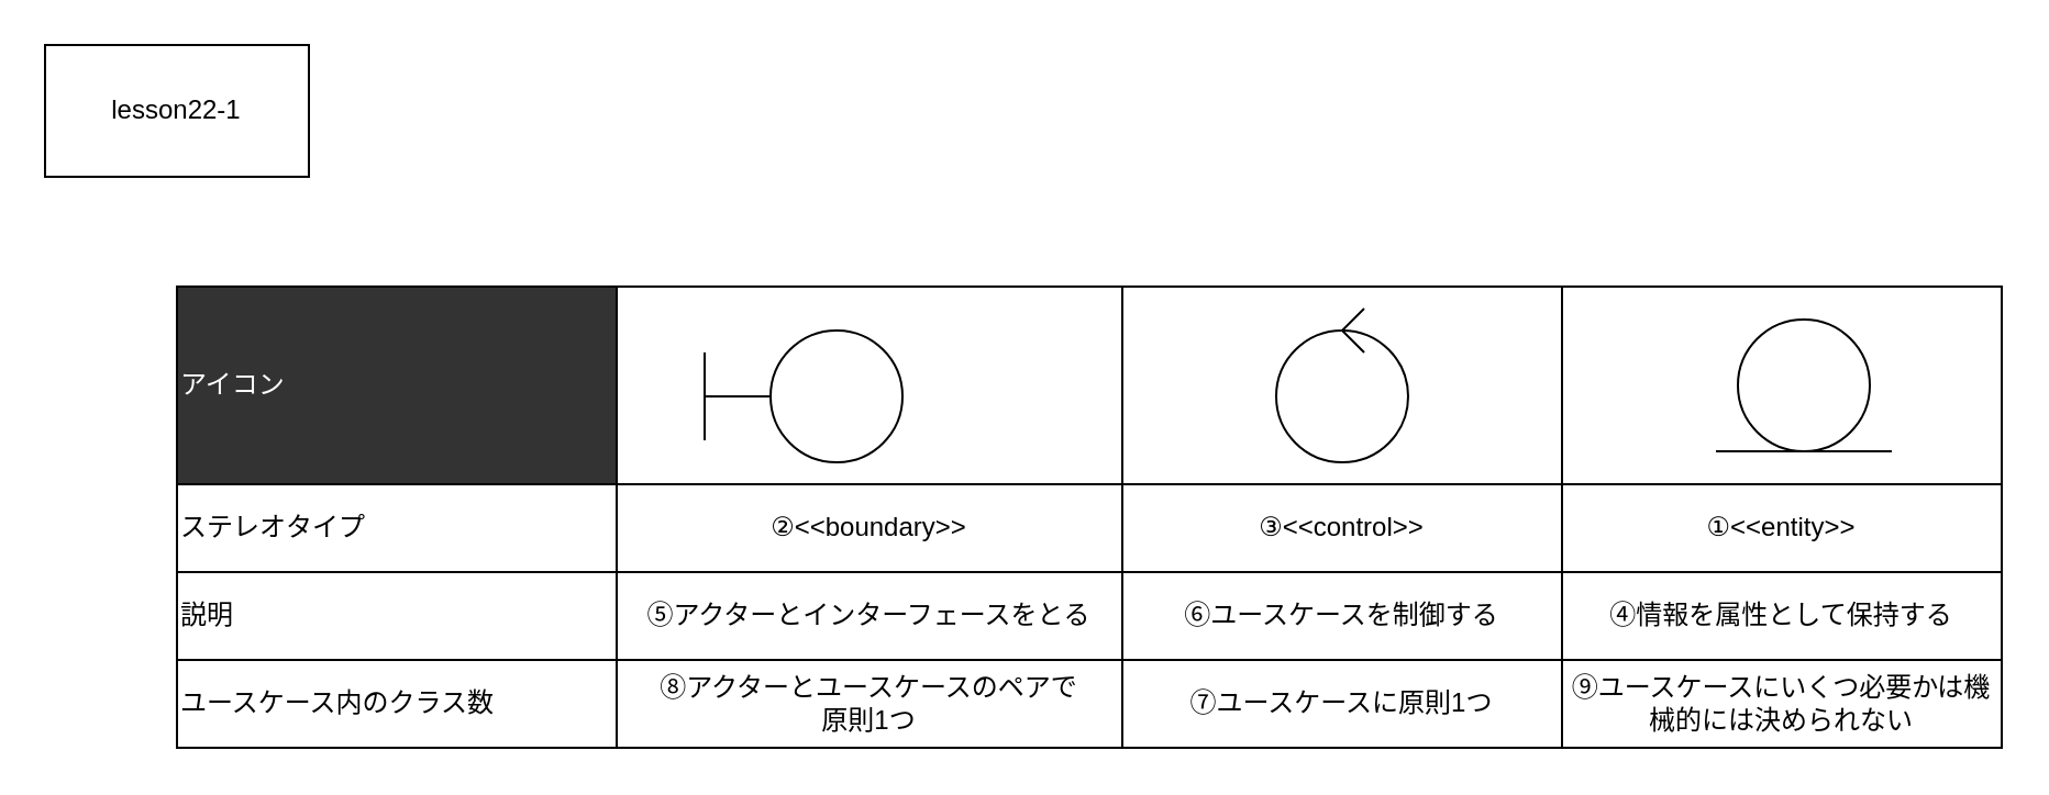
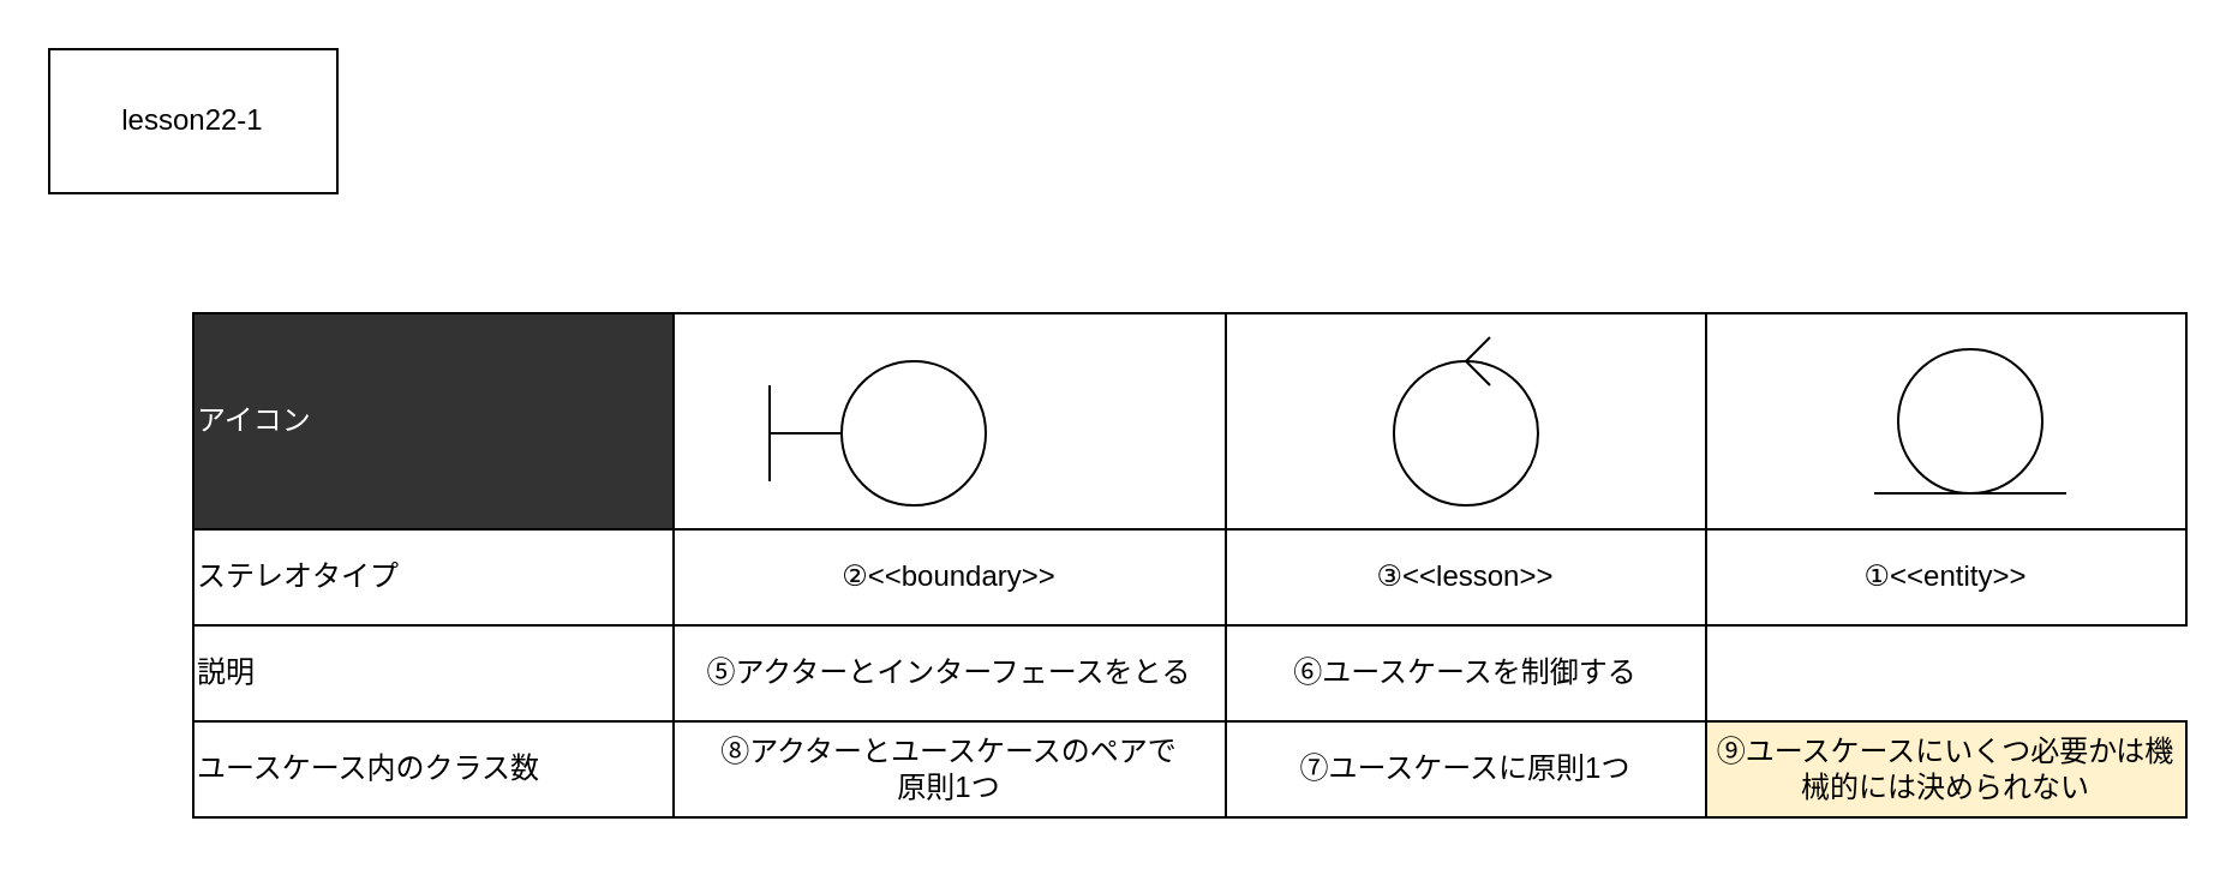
  <mxCell id="0" />
  <mxCell id="1" parent="0" />
  <mxCell id="2" value="lesson22-1" style="rounded=0;whiteSpace=wrap;html=1;" parent="1" vertex="1"><mxGeometry x="20" y="20" width="120" height="60" as="geometry" /></mxCell>
  <mxCell id="3" value="&lt;font color=&quot;#ffffff&quot;&gt;アイコン&lt;/font&gt;" style="rounded=0;whiteSpace=wrap;html=1;align=left;fillColor=#333333;" parent="1" vertex="1"><mxGeometry x="80" y="130" width="200" height="90" as="geometry" /></mxCell>
  <mxCell id="4" value="ステレオタイプ" style="rounded=0;whiteSpace=wrap;html=1;align=left;" parent="1" vertex="1"><mxGeometry x="80" y="220" width="200" height="40" as="geometry" /></mxCell>
  <mxCell id="5" value="説明" style="rounded=0;whiteSpace=wrap;html=1;align=left;" parent="1" vertex="1"><mxGeometry x="80" y="260" width="200" height="40" as="geometry" /></mxCell>
  <mxCell id="6" value="ユースケース内のクラス数" style="rounded=0;whiteSpace=wrap;html=1;align=left;" parent="1" vertex="1"><mxGeometry x="80" y="300" width="200" height="40" as="geometry" /></mxCell>
  <mxCell id="7" value="" style="rounded=0;whiteSpace=wrap;html=1;" parent="1" vertex="1"><mxGeometry x="280" y="130" width="230" height="90" as="geometry" /></mxCell>
  <mxCell id="8" value="" style="rounded=0;whiteSpace=wrap;html=1;" parent="1" vertex="1"><mxGeometry x="510" y="130" width="200" height="90" as="geometry" /></mxCell>
  <mxCell id="9" value="" style="rounded=0;whiteSpace=wrap;html=1;" parent="1" vertex="1"><mxGeometry x="710" y="130" width="200" height="90" as="geometry" /></mxCell>
  <mxCell id="10" value="②&amp;lt;&amp;lt;boundary&amp;gt;&amp;gt;" style="rounded=0;whiteSpace=wrap;html=1;" parent="1" vertex="1"><mxGeometry x="280" y="220" width="230" height="40" as="geometry" /></mxCell>
  <mxCell id="11" value="⑤アクターとインターフェースをとる" style="rounded=0;whiteSpace=wrap;html=1;" parent="1" vertex="1"><mxGeometry x="280" y="260" width="230" height="40" as="geometry" /></mxCell>
  <mxCell id="12" value="⑧アクターとユースケースのペアで&lt;br&gt;原則1つ" style="rounded=0;whiteSpace=wrap;html=1;" parent="1" vertex="1"><mxGeometry x="280" y="300" width="230" height="40" as="geometry" /></mxCell>
- <mxCell id="13" value="③&amp;lt;&amp;lt;control&amp;gt;&amp;gt;" style="rounded=0;whiteSpace=wrap;html=1;" parent="1" vertex="1"><mxGeometry x="510" y="220" width="200" height="40" as="geometry" /></mxCell>
+ <mxCell id="13" value="③&amp;lt;&amp;lt;lesson&amp;gt;&amp;gt;" style="rounded=0;whiteSpace=wrap;html=1;" parent="1" vertex="1"><mxGeometry x="510" y="220" width="200" height="40" as="geometry" /></mxCell>
  <mxCell id="14" value="⑥ユースケースを制御する" style="rounded=0;whiteSpace=wrap;html=1;" parent="1" vertex="1"><mxGeometry x="510" y="260" width="200" height="40" as="geometry" /></mxCell>
  <mxCell id="15" value="⑦ユースケースに原則1つ" style="rounded=0;whiteSpace=wrap;html=1;" parent="1" vertex="1"><mxGeometry x="510" y="300" width="200" height="40" as="geometry" /></mxCell>
  <mxCell id="16" value="①&amp;lt;&amp;lt;entity&amp;gt;&amp;gt;" style="rounded=0;whiteSpace=wrap;html=1;" parent="1" vertex="1"><mxGeometry x="710" y="220" width="200" height="40" as="geometry" /></mxCell>
- <mxCell id="17" value="④情報を属性として保持する" style="rounded=0;whiteSpace=wrap;html=1;" parent="1" vertex="1"><mxGeometry x="710" y="260" width="200" height="40" as="geometry" /></mxCell>
- <mxCell id="18" value="⑨ユースケースにいくつ必要かは機械的には決められない" style="rounded=0;whiteSpace=wrap;html=1;" parent="1" vertex="1"><mxGeometry x="710" y="300" width="200" height="40" as="geometry" /></mxCell>
+ <mxCell id="18" value="⑨ユースケースにいくつ必要かは機械的には決められない" style="rounded=0;whiteSpace=wrap;html=1;fillColor=#fff2cc;" parent="1" vertex="1"><mxGeometry x="710" y="300" width="200" height="40" as="geometry" /></mxCell>
  <mxCell id="19" value="" style="ellipse;whiteSpace=wrap;html=1;aspect=fixed;" parent="1" vertex="1"><mxGeometry x="350" y="150" width="60" height="60" as="geometry" /></mxCell>
  <mxCell id="20" value="" style="ellipse;whiteSpace=wrap;html=1;aspect=fixed;" parent="1" vertex="1"><mxGeometry x="790" y="145" width="60" height="60" as="geometry" /></mxCell>
  <mxCell id="21" value="" style="endArrow=none;html=1;rounded=0;" parent="1" edge="1"><mxGeometry width="50" height="50" relative="1" as="geometry"><mxPoint x="320" y="200" as="sourcePoint" /><mxPoint x="320" y="160" as="targetPoint" /></mxGeometry></mxCell>
  <mxCell id="22" value="" style="endArrow=none;html=1;rounded=0;entryX=0;entryY=0.5;entryDx=0;entryDy=0;" parent="1" target="19" edge="1"><mxGeometry width="50" height="50" relative="1" as="geometry"><mxPoint x="320" y="180" as="sourcePoint" /><mxPoint x="330" y="170" as="targetPoint" /></mxGeometry></mxCell>
  <mxCell id="23" value="" style="ellipse;whiteSpace=wrap;html=1;aspect=fixed;" parent="1" vertex="1"><mxGeometry x="580" y="150" width="60" height="60" as="geometry" /></mxCell>
  <mxCell id="24" value="" style="endArrow=none;html=1;rounded=0;" parent="1" edge="1"><mxGeometry width="50" height="50" relative="1" as="geometry"><mxPoint x="610" y="150" as="sourcePoint" /><mxPoint x="620" y="140" as="targetPoint" /></mxGeometry></mxCell>
  <mxCell id="25" value="" style="endArrow=none;html=1;rounded=0;exitX=0.5;exitY=0;exitDx=0;exitDy=0;entryX=0.667;entryY=0.167;entryDx=0;entryDy=0;entryPerimeter=0;" parent="1" source="23" target="23" edge="1"><mxGeometry width="50" height="50" relative="1" as="geometry"><mxPoint x="620" y="160" as="sourcePoint" /><mxPoint x="630" y="150" as="targetPoint" /></mxGeometry></mxCell>
  <mxCell id="26" value="" style="endArrow=none;html=1;rounded=0;" parent="1" edge="1"><mxGeometry width="50" height="50" relative="1" as="geometry"><mxPoint x="780" y="205" as="sourcePoint" /><mxPoint x="860" y="205" as="targetPoint" /></mxGeometry></mxCell>
